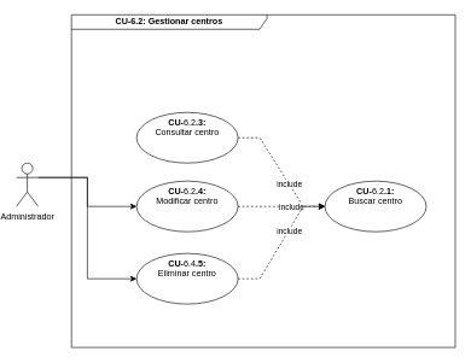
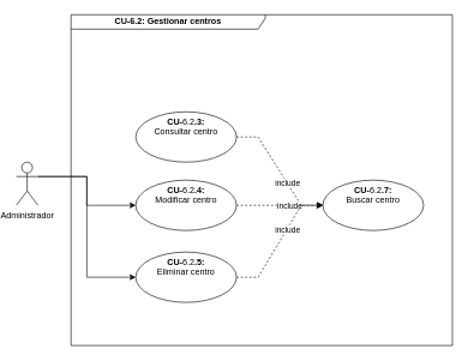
  <mxCell id="0" />
  <mxCell id="1" parent="0" />
  <mxCell id="2" style="edgeStyle=orthogonalEdgeStyle;rounded=0;orthogonalLoop=1;jettySize=auto;html=1;exitX=1;exitY=0.333;exitDx=0;exitDy=0;exitPerimeter=0;entryX=0;entryY=0.5;entryDx=0;entryDy=0;" parent="1" source="10" target="8" edge="1"><mxGeometry relative="1" as="geometry"><mxPoint x="-59" y="145" as="sourcePoint" /></mxGeometry></mxCell>
  <mxCell id="3" value="CU-6.2: Gestionar centros" style="shape=umlFrame;whiteSpace=wrap;html=1;width=270;height=20;fontStyle=1" parent="1" vertex="1"><mxGeometry x="96" y="20" width="530" height="460" as="geometry" /></mxCell>
- <mxCell id="4" value="&lt;b&gt;CU-&lt;/b&gt;6.2&lt;b&gt;.1: &lt;br&gt;&lt;/b&gt;Buscar centro" style="ellipse;whiteSpace=wrap;html=1;verticalAlign=top;" parent="1" vertex="1"><mxGeometry x="446" y="250" width="140" height="70" as="geometry" /></mxCell>
+ <mxCell id="4" value="&lt;b&gt;CU-&lt;/b&gt;6.2&lt;b&gt;.7: &lt;br&gt;&lt;/b&gt;Buscar centro" style="ellipse;whiteSpace=wrap;html=1;verticalAlign=top;" parent="1" vertex="1"><mxGeometry x="446" y="250" width="140" height="70" as="geometry" /></mxCell>
  <mxCell id="5" style="edgeStyle=entityRelationEdgeStyle;rounded=0;orthogonalLoop=1;jettySize=auto;html=1;exitX=1;exitY=0.5;exitDx=0;exitDy=0;entryX=0;entryY=0.5;entryDx=0;entryDy=0;dashed=1;" parent="1" source="7" target="4" edge="1"><mxGeometry relative="1" as="geometry" /></mxCell>
  <mxCell id="6" value="include" style="edgeLabel;html=1;align=center;verticalAlign=middle;resizable=0;points=[];" parent="5" vertex="1" connectable="0"><mxGeometry x="0.224" relative="1" as="geometry"><mxPoint as="offset" /></mxGeometry></mxCell>
  <mxCell id="7" value="&lt;b&gt;CU-&lt;/b&gt;6.2&lt;b&gt;.3: &lt;br&gt;&lt;/b&gt;Consultar centro" style="ellipse;whiteSpace=wrap;html=1;verticalAlign=top;" parent="1" vertex="1"><mxGeometry x="186" y="155" width="140" height="70" as="geometry" /></mxCell>
  <mxCell id="8" value="&lt;b&gt;CU-&lt;/b&gt;6.2&lt;b&gt;.4: &lt;br&gt;&lt;/b&gt;Modificar centro" style="ellipse;whiteSpace=wrap;html=1;verticalAlign=top;" parent="1" vertex="1"><mxGeometry x="186" y="250" width="140" height="70" as="geometry" /></mxCell>
  <mxCell id="9" style="edgeStyle=orthogonalEdgeStyle;rounded=0;orthogonalLoop=1;jettySize=auto;html=1;exitX=1;exitY=0.333;exitDx=0;exitDy=0;exitPerimeter=0;entryX=0;entryY=0.5;entryDx=0;entryDy=0;" parent="1" source="10" target="11" edge="1"><mxGeometry relative="1" as="geometry" /></mxCell>
  <mxCell id="10" value="&lt;span style=&quot;background-color: rgb(255 , 255 , 255)&quot;&gt;Administrador&lt;/span&gt;" style="shape=umlActor;verticalLabelPosition=bottom;verticalAlign=top;html=1;outlineConnect=0;" parent="1" vertex="1"><mxGeometry x="20" y="225" width="30" height="60" as="geometry" /></mxCell>
- <mxCell id="11" value="&lt;b&gt;CU-&lt;/b&gt;6.4&lt;b&gt;.5: &lt;br&gt;&lt;/b&gt;Eliminar centro" style="ellipse;whiteSpace=wrap;html=1;verticalAlign=top;" parent="1" vertex="1"><mxGeometry x="186" y="350" width="140" height="70" as="geometry" /></mxCell>
+ <mxCell id="11" value="&lt;b&gt;CU-&lt;/b&gt;6.2&lt;b&gt;.5: &lt;br&gt;&lt;/b&gt;Eliminar centro" style="ellipse;whiteSpace=wrap;html=1;verticalAlign=top;" parent="1" vertex="1"><mxGeometry x="186" y="350" width="140" height="70" as="geometry" /></mxCell>
  <mxCell id="12" style="edgeStyle=entityRelationEdgeStyle;rounded=0;orthogonalLoop=1;jettySize=auto;html=1;exitX=1;exitY=0.5;exitDx=0;exitDy=0;dashed=1;entryX=0;entryY=0.5;entryDx=0;entryDy=0;" parent="1" source="8" target="4" edge="1"><mxGeometry relative="1" as="geometry"><mxPoint x="336" y="200" as="sourcePoint" /><mxPoint x="446" y="260" as="targetPoint" /></mxGeometry></mxCell>
  <mxCell id="13" value="include" style="edgeLabel;html=1;align=center;verticalAlign=middle;resizable=0;points=[];" parent="12" vertex="1" connectable="0"><mxGeometry x="0.224" relative="1" as="geometry"><mxPoint as="offset" /></mxGeometry></mxCell>
  <mxCell id="14" style="edgeStyle=entityRelationEdgeStyle;rounded=0;orthogonalLoop=1;jettySize=auto;html=1;exitX=1;exitY=0.5;exitDx=0;exitDy=0;dashed=1;entryX=0;entryY=0.5;entryDx=0;entryDy=0;" parent="1" source="11" target="4" edge="1"><mxGeometry relative="1" as="geometry"><mxPoint x="336" y="295" as="sourcePoint" /><mxPoint x="456" y="270" as="targetPoint" /></mxGeometry></mxCell>
  <mxCell id="15" value="include" style="edgeLabel;html=1;align=center;verticalAlign=middle;resizable=0;points=[];" parent="14" vertex="1" connectable="0"><mxGeometry x="0.224" relative="1" as="geometry"><mxPoint as="offset" /></mxGeometry></mxCell>
